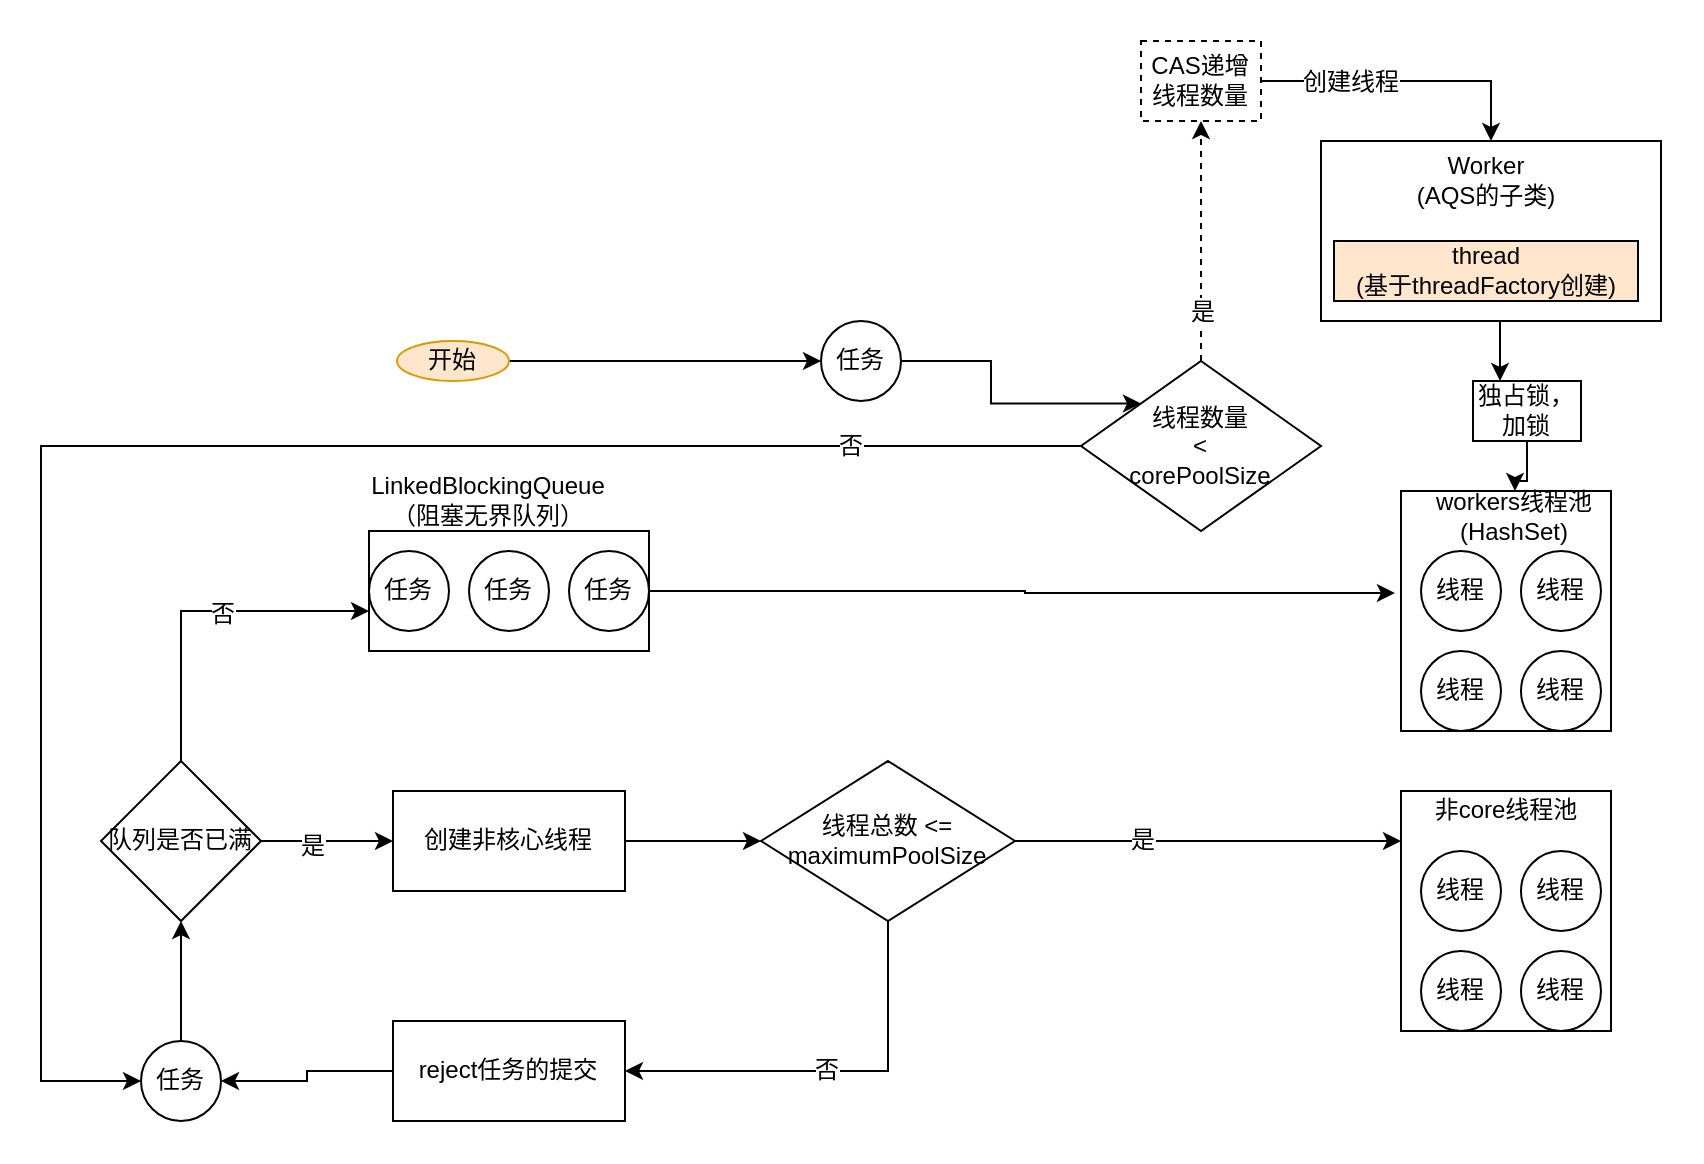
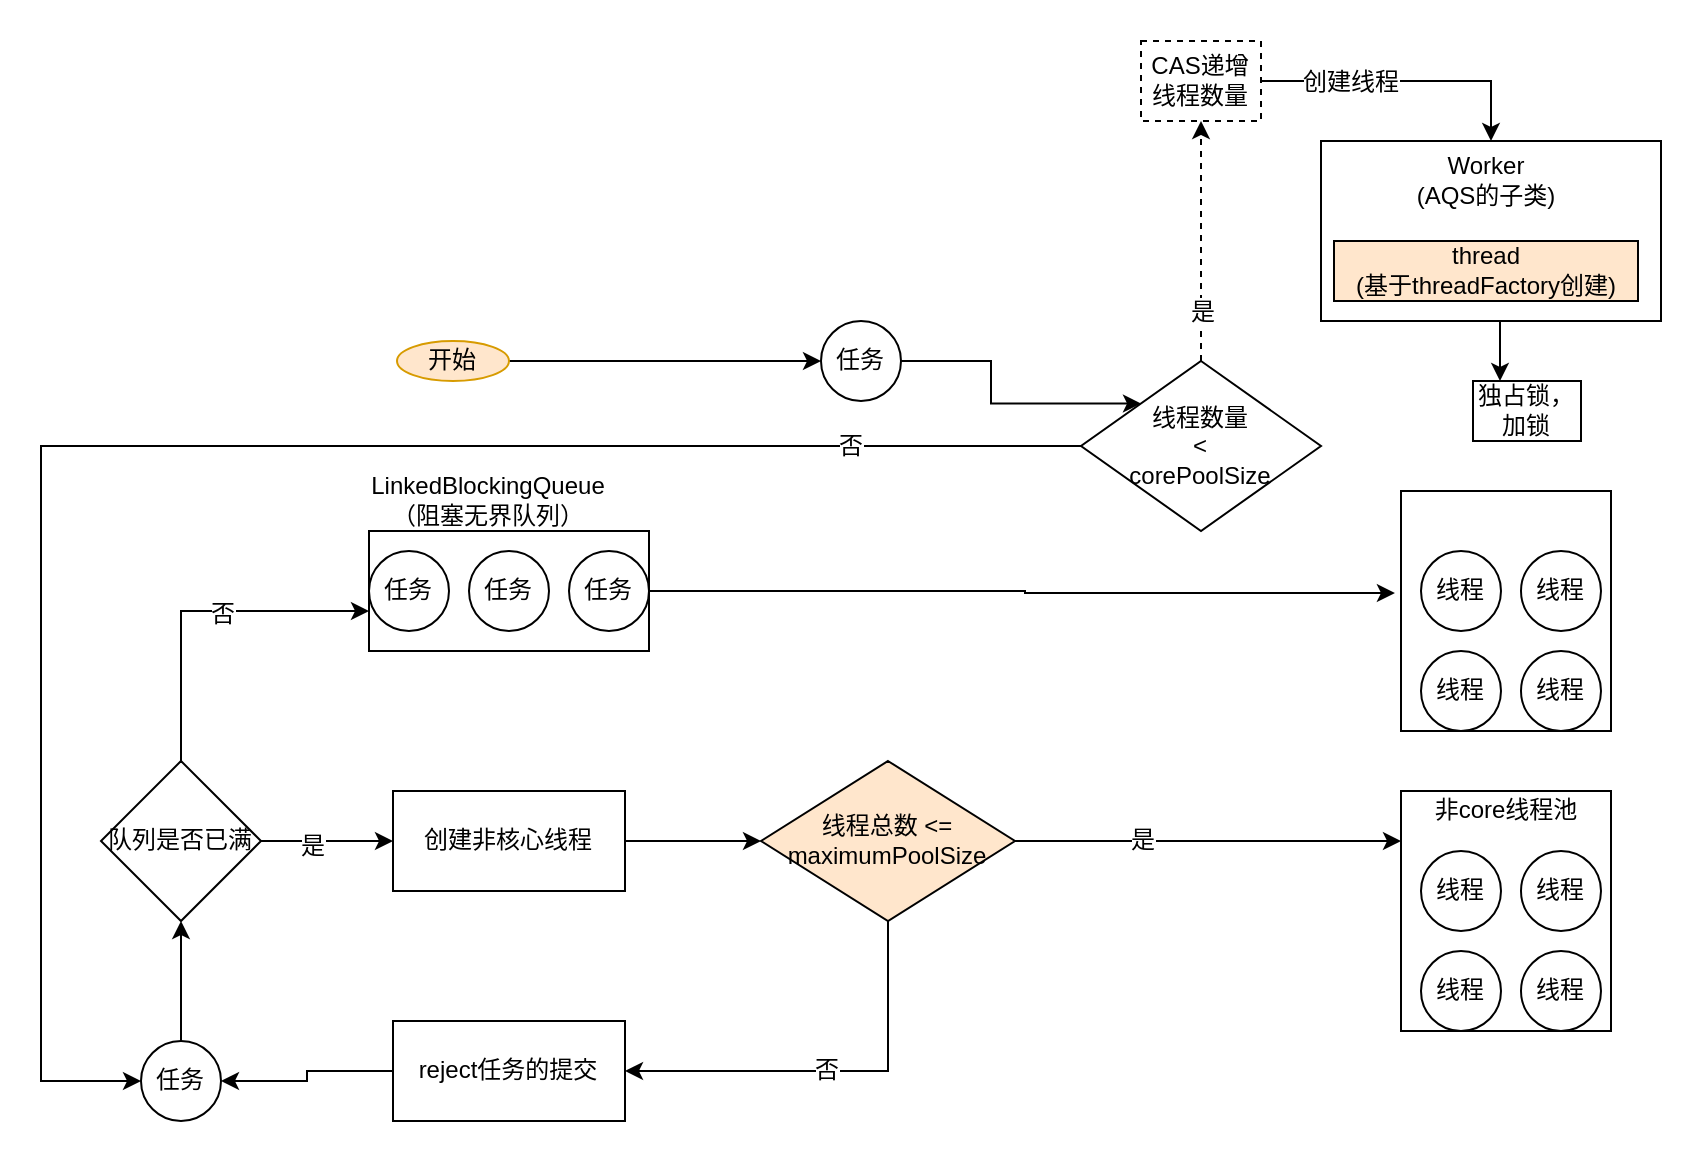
  <mxCell id="0" />
  <mxCell id="1" parent="0" />
  <mxCell id="2" value="" style="rounded=0;whiteSpace=wrap;html=1;" vertex="1" parent="1"><mxGeometry x="700" y="245" width="105" height="120" as="geometry" /></mxCell>
  <mxCell id="3" value="线程" style="ellipse;whiteSpace=wrap;html=1;aspect=fixed;" vertex="1" parent="1"><mxGeometry x="710" y="275" width="40" height="40" as="geometry" /></mxCell>
  <mxCell id="4" value="线程" style="ellipse;whiteSpace=wrap;html=1;aspect=fixed;" vertex="1" parent="1"><mxGeometry x="760" y="275" width="40" height="40" as="geometry" /></mxCell>
  <mxCell id="5" value="线程" style="ellipse;whiteSpace=wrap;html=1;aspect=fixed;" vertex="1" parent="1"><mxGeometry x="710" y="325" width="40" height="40" as="geometry" /></mxCell>
  <mxCell id="6" value="线程" style="ellipse;whiteSpace=wrap;html=1;aspect=fixed;" vertex="1" parent="1"><mxGeometry x="760" y="325" width="40" height="40" as="geometry" /></mxCell>
- <mxCell id="7" value="workers线程池&lt;br&gt;(HashSet)" style="text;html=1;strokeColor=none;fillColor=none;align=center;verticalAlign=middle;whiteSpace=wrap;rounded=0;" vertex="1" parent="1"><mxGeometry x="713" y="245" width="88" height="25" as="geometry" /></mxCell>
  <mxCell id="8" value="" style="rounded=0;whiteSpace=wrap;html=1;" vertex="1" parent="1"><mxGeometry x="700" y="395" width="105" height="120" as="geometry" /></mxCell>
  <mxCell id="9" value="线程" style="ellipse;whiteSpace=wrap;html=1;aspect=fixed;" vertex="1" parent="1"><mxGeometry x="710" y="425" width="40" height="40" as="geometry" /></mxCell>
  <mxCell id="10" value="线程" style="ellipse;whiteSpace=wrap;html=1;aspect=fixed;" vertex="1" parent="1"><mxGeometry x="760" y="425" width="40" height="40" as="geometry" /></mxCell>
  <mxCell id="11" value="线程" style="ellipse;whiteSpace=wrap;html=1;aspect=fixed;" vertex="1" parent="1"><mxGeometry x="710" y="475" width="40" height="40" as="geometry" /></mxCell>
  <mxCell id="12" value="线程" style="ellipse;whiteSpace=wrap;html=1;aspect=fixed;" vertex="1" parent="1"><mxGeometry x="760" y="475" width="40" height="40" as="geometry" /></mxCell>
  <mxCell id="13" value="非core线程池" style="text;html=1;strokeColor=none;fillColor=none;align=center;verticalAlign=middle;whiteSpace=wrap;rounded=0;" vertex="1" parent="1"><mxGeometry x="712.5" y="395" width="80" height="20" as="geometry" /></mxCell>
  <mxCell id="14" style="edgeStyle=orthogonalEdgeStyle;rounded=0;orthogonalLoop=1;jettySize=auto;html=1;entryX=0.5;entryY=1;entryDx=0;entryDy=0;" edge="1" parent="1" source="15" target="20"><mxGeometry relative="1" as="geometry" /></mxCell>
  <mxCell id="15" value="任务" style="ellipse;whiteSpace=wrap;html=1;aspect=fixed;" vertex="1" parent="1"><mxGeometry x="70" y="520" width="40" height="40" as="geometry" /></mxCell>
  <mxCell id="16" style="edgeStyle=orthogonalEdgeStyle;rounded=0;orthogonalLoop=1;jettySize=auto;html=1;entryX=0;entryY=0.75;entryDx=0;entryDy=0;entryPerimeter=0;exitX=0.5;exitY=0;exitDx=0;exitDy=0;" edge="1" parent="1" source="20" target="23"><mxGeometry relative="1" as="geometry" /></mxCell>
  <mxCell id="17" value="否" style="text;html=1;align=center;verticalAlign=middle;resizable=0;points=[];;labelBackgroundColor=#ffffff;" vertex="1" connectable="0" parent="16"><mxGeometry x="0.129" y="-1" relative="1" as="geometry"><mxPoint as="offset" /></mxGeometry></mxCell>
  <mxCell id="18" style="edgeStyle=orthogonalEdgeStyle;rounded=0;orthogonalLoop=1;jettySize=auto;html=1;entryX=0;entryY=0.5;entryDx=0;entryDy=0;" edge="1" parent="1" source="20" target="28"><mxGeometry relative="1" as="geometry" /></mxCell>
  <mxCell id="19" value="是" style="text;html=1;align=center;verticalAlign=middle;resizable=0;points=[];;labelBackgroundColor=#ffffff;" vertex="1" connectable="0" parent="18"><mxGeometry x="-0.236" y="-2" relative="1" as="geometry"><mxPoint as="offset" /></mxGeometry></mxCell>
  <mxCell id="20" value="队列是否已满" style="rhombus;whiteSpace=wrap;html=1;" vertex="1" parent="1"><mxGeometry x="50" y="380" width="80" height="80" as="geometry" /></mxCell>
  <mxCell id="21" style="edgeStyle=orthogonalEdgeStyle;rounded=0;orthogonalLoop=1;jettySize=auto;html=1;entryX=-0.029;entryY=0.425;entryDx=0;entryDy=0;entryPerimeter=0;" edge="1" parent="1" source="22" target="2"><mxGeometry relative="1" as="geometry" /></mxCell>
  <mxCell id="22" value="" style="rounded=0;whiteSpace=wrap;html=1;" vertex="1" parent="1"><mxGeometry x="184" y="265" width="140" height="60" as="geometry" /></mxCell>
  <mxCell id="23" value="任务" style="ellipse;whiteSpace=wrap;html=1;aspect=fixed;" vertex="1" parent="1"><mxGeometry x="184" y="275" width="40" height="40" as="geometry" /></mxCell>
  <mxCell id="24" value="任务" style="ellipse;whiteSpace=wrap;html=1;aspect=fixed;" vertex="1" parent="1"><mxGeometry x="234" y="275" width="40" height="40" as="geometry" /></mxCell>
  <mxCell id="25" value="任务" style="ellipse;whiteSpace=wrap;html=1;aspect=fixed;" vertex="1" parent="1"><mxGeometry x="284" y="275" width="40" height="40" as="geometry" /></mxCell>
  <mxCell id="26" value="LinkedBlockingQueue&lt;br&gt;（阻塞无界队列）" style="text;html=1;strokeColor=none;fillColor=none;align=center;verticalAlign=middle;whiteSpace=wrap;rounded=0;" vertex="1" parent="1"><mxGeometry x="164" y="245" width="160" height="10" as="geometry" /></mxCell>
  <mxCell id="27" style="edgeStyle=orthogonalEdgeStyle;rounded=0;orthogonalLoop=1;jettySize=auto;html=1;" edge="1" parent="1" source="28" target="33"><mxGeometry relative="1" as="geometry" /></mxCell>
  <mxCell id="28" value="创建非核心线程" style="rounded=0;whiteSpace=wrap;html=1;" vertex="1" parent="1"><mxGeometry x="196" y="395" width="116" height="50" as="geometry" /></mxCell>
  <mxCell id="29" style="edgeStyle=orthogonalEdgeStyle;rounded=0;orthogonalLoop=1;jettySize=auto;html=1;" edge="1" parent="1" source="33"><mxGeometry relative="1" as="geometry"><mxPoint x="700" y="420" as="targetPoint" /></mxGeometry></mxCell>
  <mxCell id="30" value="是" style="text;html=1;align=center;verticalAlign=middle;resizable=0;points=[];;labelBackgroundColor=#ffffff;" vertex="1" connectable="0" parent="29"><mxGeometry x="-0.347" y="1" relative="1" as="geometry"><mxPoint as="offset" /></mxGeometry></mxCell>
  <mxCell id="31" style="edgeStyle=orthogonalEdgeStyle;rounded=0;orthogonalLoop=1;jettySize=auto;html=1;entryX=1;entryY=0.5;entryDx=0;entryDy=0;" edge="1" parent="1" source="33" target="35"><mxGeometry relative="1" as="geometry"><Array as="points"><mxPoint x="444" y="535" /></Array></mxGeometry></mxCell>
  <mxCell id="32" value="否" style="text;html=1;align=center;verticalAlign=middle;resizable=0;points=[];;labelBackgroundColor=#ffffff;" vertex="1" connectable="0" parent="31"><mxGeometry x="-0.283" y="-31" relative="1" as="geometry"><mxPoint as="offset" /></mxGeometry></mxCell>
- <mxCell id="33" value="线程总数 &amp;lt;= maximumPoolSize" style="rhombus;whiteSpace=wrap;html=1;" vertex="1" parent="1"><mxGeometry x="380" y="380" width="127" height="80" as="geometry" /></mxCell>
+ <mxCell id="33" value="线程总数 &amp;lt;= maximumPoolSize" style="rhombus;whiteSpace=wrap;html=1;fillColor=#ffe6cc;" vertex="1" parent="1"><mxGeometry x="380" y="380" width="127" height="80" as="geometry" /></mxCell>
  <mxCell id="34" style="edgeStyle=orthogonalEdgeStyle;rounded=0;orthogonalLoop=1;jettySize=auto;html=1;entryX=1;entryY=0.5;entryDx=0;entryDy=0;" edge="1" parent="1" source="35" target="15"><mxGeometry relative="1" as="geometry" /></mxCell>
  <mxCell id="35" value="reject任务的提交" style="rounded=0;whiteSpace=wrap;html=1;" vertex="1" parent="1"><mxGeometry x="196" y="510" width="116" height="50" as="geometry" /></mxCell>
  <mxCell id="36" style="edgeStyle=orthogonalEdgeStyle;rounded=0;orthogonalLoop=1;jettySize=auto;html=1;entryX=0;entryY=0;entryDx=0;entryDy=0;" edge="1" parent="1" source="37" target="42"><mxGeometry relative="1" as="geometry" /></mxCell>
  <mxCell id="37" value="任务" style="ellipse;whiteSpace=wrap;html=1;aspect=fixed;" vertex="1" parent="1"><mxGeometry x="410" y="160" width="40" height="40" as="geometry" /></mxCell>
  <mxCell id="38" style="edgeStyle=orthogonalEdgeStyle;rounded=0;orthogonalLoop=1;jettySize=auto;html=1;entryX=0.5;entryY=1;entryDx=0;entryDy=0;exitX=0.5;exitY=0;exitDx=0;exitDy=0;dashed=1;" edge="1" parent="1" source="42" target="47"><mxGeometry relative="1" as="geometry" /></mxCell>
  <mxCell id="39" value="是" style="text;html=1;align=center;verticalAlign=middle;resizable=0;points=[];;labelBackgroundColor=#ffffff;" vertex="1" connectable="0" parent="38"><mxGeometry x="-0.59" relative="1" as="geometry"><mxPoint as="offset" /></mxGeometry></mxCell>
  <mxCell id="40" style="edgeStyle=orthogonalEdgeStyle;rounded=0;orthogonalLoop=1;jettySize=auto;html=1;entryX=0;entryY=0.5;entryDx=0;entryDy=0;" edge="1" parent="1" source="42" target="15"><mxGeometry relative="1" as="geometry"><Array as="points"><mxPoint x="20" y="223" /><mxPoint x="20" y="540" /></Array></mxGeometry></mxCell>
  <mxCell id="41" value="否" style="text;html=1;align=center;verticalAlign=middle;resizable=0;points=[];;labelBackgroundColor=#ffffff;" vertex="1" connectable="0" parent="40"><mxGeometry x="-0.739" relative="1" as="geometry"><mxPoint as="offset" /></mxGeometry></mxCell>
  <mxCell id="42" value="线程数量&lt;br&gt;&amp;lt;&lt;br&gt;corePoolSize" style="rhombus;whiteSpace=wrap;html=1;" vertex="1" parent="1"><mxGeometry x="540" y="180" width="120" height="85" as="geometry" /></mxCell>
  <mxCell id="43" style="edgeStyle=orthogonalEdgeStyle;rounded=0;orthogonalLoop=1;jettySize=auto;html=1;" edge="1" parent="1" source="44" target="37"><mxGeometry relative="1" as="geometry" /></mxCell>
  <mxCell id="44" value="开始" style="ellipse;whiteSpace=wrap;html=1;arcSize=0;fillColor=#ffe6cc;strokeColor=#d79b00;" vertex="1" parent="1"><mxGeometry x="198" y="170" width="56" height="20" as="geometry" /></mxCell>
  <mxCell id="45" style="edgeStyle=orthogonalEdgeStyle;rounded=0;orthogonalLoop=1;jettySize=auto;html=1;entryX=0.5;entryY=0;entryDx=0;entryDy=0;" edge="1" parent="1" source="47" target="49"><mxGeometry relative="1" as="geometry" /></mxCell>
  <mxCell id="46" value="创建线程" style="text;html=1;align=center;verticalAlign=middle;resizable=0;points=[];;labelBackgroundColor=#ffffff;" vertex="1" connectable="0" parent="45"><mxGeometry x="-0.393" relative="1" as="geometry"><mxPoint as="offset" /></mxGeometry></mxCell>
  <mxCell id="47" value="CAS递增线程数量" style="rounded=0;whiteSpace=wrap;html=1;dashed=1;" vertex="1" parent="1"><mxGeometry x="570" y="20" width="60" height="40" as="geometry" /></mxCell>
  <mxCell id="48" style="edgeStyle=orthogonalEdgeStyle;rounded=0;orthogonalLoop=1;jettySize=auto;html=1;exitX=0.5;exitY=1;exitDx=0;exitDy=0;entryX=0.25;entryY=0;entryDx=0;entryDy=0;" edge="1" parent="1" source="49" target="53"><mxGeometry relative="1" as="geometry" /></mxCell>
  <mxCell id="49" value="" style="rounded=0;whiteSpace=wrap;html=1;" vertex="1" parent="1"><mxGeometry x="660" y="70" width="170" height="90" as="geometry" /></mxCell>
  <mxCell id="50" value="Worker&lt;br&gt;(AQS的子类)" style="text;html=1;strokeColor=none;fillColor=none;align=center;verticalAlign=middle;whiteSpace=wrap;rounded=0;" vertex="1" parent="1"><mxGeometry x="697.5" y="80" width="90" height="20" as="geometry" /></mxCell>
  <mxCell id="51" value="thread&lt;br&gt;(基于threadFactory创建)" style="rounded=0;whiteSpace=wrap;html=1;fillColor=#ffe6cc;" vertex="1" parent="1"><mxGeometry x="666.5" y="120" width="152" height="30" as="geometry" /></mxCell>
- <mxCell id="52" style="edgeStyle=orthogonalEdgeStyle;rounded=0;orthogonalLoop=1;jettySize=auto;html=1;" edge="1" parent="1" source="53" target="7"><mxGeometry relative="1" as="geometry" /></mxCell>
  <mxCell id="53" value="独占锁，加锁" style="rounded=0;whiteSpace=wrap;html=1;" vertex="1" parent="1"><mxGeometry x="736" y="190" width="54" height="30" as="geometry" /></mxCell>
